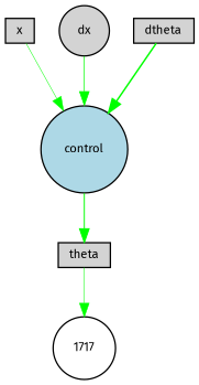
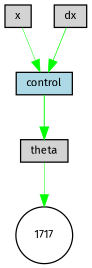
  digraph {
    fontname="Fira Sans"
    node [fillcolor=lightgray fontname="Fira Sans" fontsize=9 shape=box style=filled]
    edge [color=green fontname="Fira Sans" style=solid]
    x [height=0.2 width=0.2]
-   control [fillcolor=lightblue height=0.2 shape=circle width=0.2]
+   control [fillcolor=lightblue height=0.2 width=0.2]
    theta [height=0.2 width=0.2]
-   dx [height=0.2 shape=circle width=0.2]
+   dx [height=0.2 width=0.2]
    n5 [fillcolor=white height=0.2 label=1717 shape=circle width=0.2]
-   dtheta [height=0.2 width=0.2]
    x -> control [penwidth=0.38076754548733227]
    control -> theta [penwidth=0.751759704724925]
    theta -> n5 [penwidth=0.3906741164129036]
    dx -> control [penwidth=0.5617389580189986]
-   dtheta -> control [penwidth=1.1487636008055615]
  }
